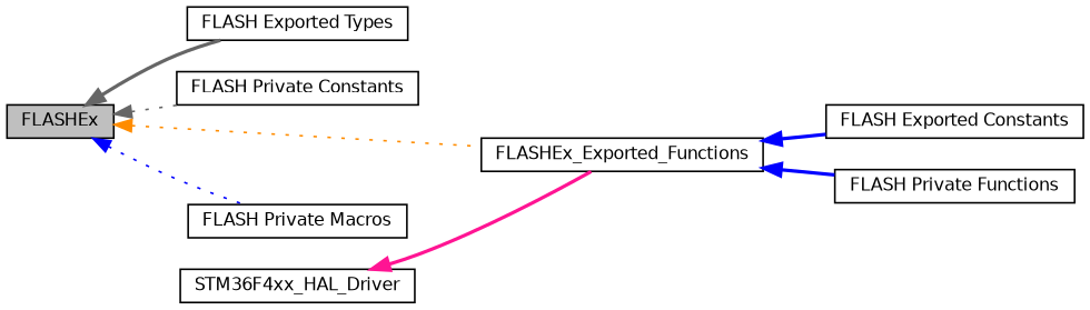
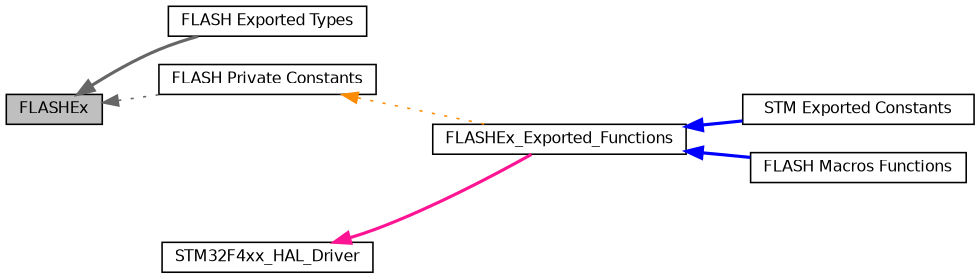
  digraph {
    rankdir=LR
    node [color=black fillcolor=white fontname=Helvetica fontsize=10 shape=box style=filled]
    edge [color=blue dir=back fontname=Helvetica fontsize=10 labelfontname=Helvetica labelfontsize=10 shape=plaintext style=bold]
    n1 [height=0.2 label="FLASH Exported Types" width=0.4]
-   n2 [height=0.2 label="FLASH Exported Constants" width=0.4]
+   n2 [height=0.2 label="STM Exported Constants" width=0.4]
    n3 [fillcolor=grey75 fontcolor=black height=0.2 label=FLASHEx width=0.4]
    n4 [height=0.2 label="FLASH Private Constants" width=0.4]
    n5 [height=0.2 label=FLASHEx_Exported_Functions width=0.4]
-   n6 [height=0.2 label="FLASH Private Macros" width=0.4]
-   n7 [height=0.2 label="FLASH Private Functions" width=0.4]
-   n8 [height=0.2 label=STM36F4xx_HAL_Driver width=0.4]
+   n7 [height=0.2 label="FLASH Macros Functions" width=0.4]
+   n8 [height=0.2 label=STM32F4xx_HAL_Driver width=0.4]
    n3 -> n1 [color=gray40]
    n3 -> n4 [color=gray40 style=dotted]
-   n3 -> n5 [color=darkorange style=dotted]
-   n3 -> n6 [style=dotted]
+   n4 -> n5 [color=darkorange style=dotted]
    n5 -> n2
    n5 -> n7
    n8 -> n5 [color=deeppink]
  }
